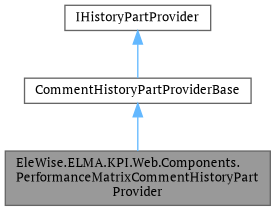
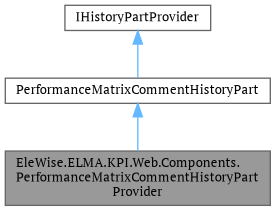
  digraph {
    fontname="PT Serif"
    node [color=gray40 fillcolor=white fontname="PT Serif" fontsize=10 shape=box style=filled]
    edge [color=steelblue1 dir=back fontname="PT Serif" fontsize=10 labelfontname=Helvetica labelfontsize=10 style=solid]
    n1 [fillcolor=grey60 fontcolor=black height=0.2 label="EleWise.ELMA.KPI.Web.Components.\lPerformanceMatrixCommentHistoryPart\lProvider" width=0.4]
-   n2 [height=0.2 label=CommentHistoryPartProviderBase width=0.4]
+   n2 [height=0.2 label=PerformanceMatrixCommentHistoryPart width=0.4]
    n3 [height=0.2 label=IHistoryPartProvider width=0.4]
    n2 -> n1
    n3 -> n2
  }
